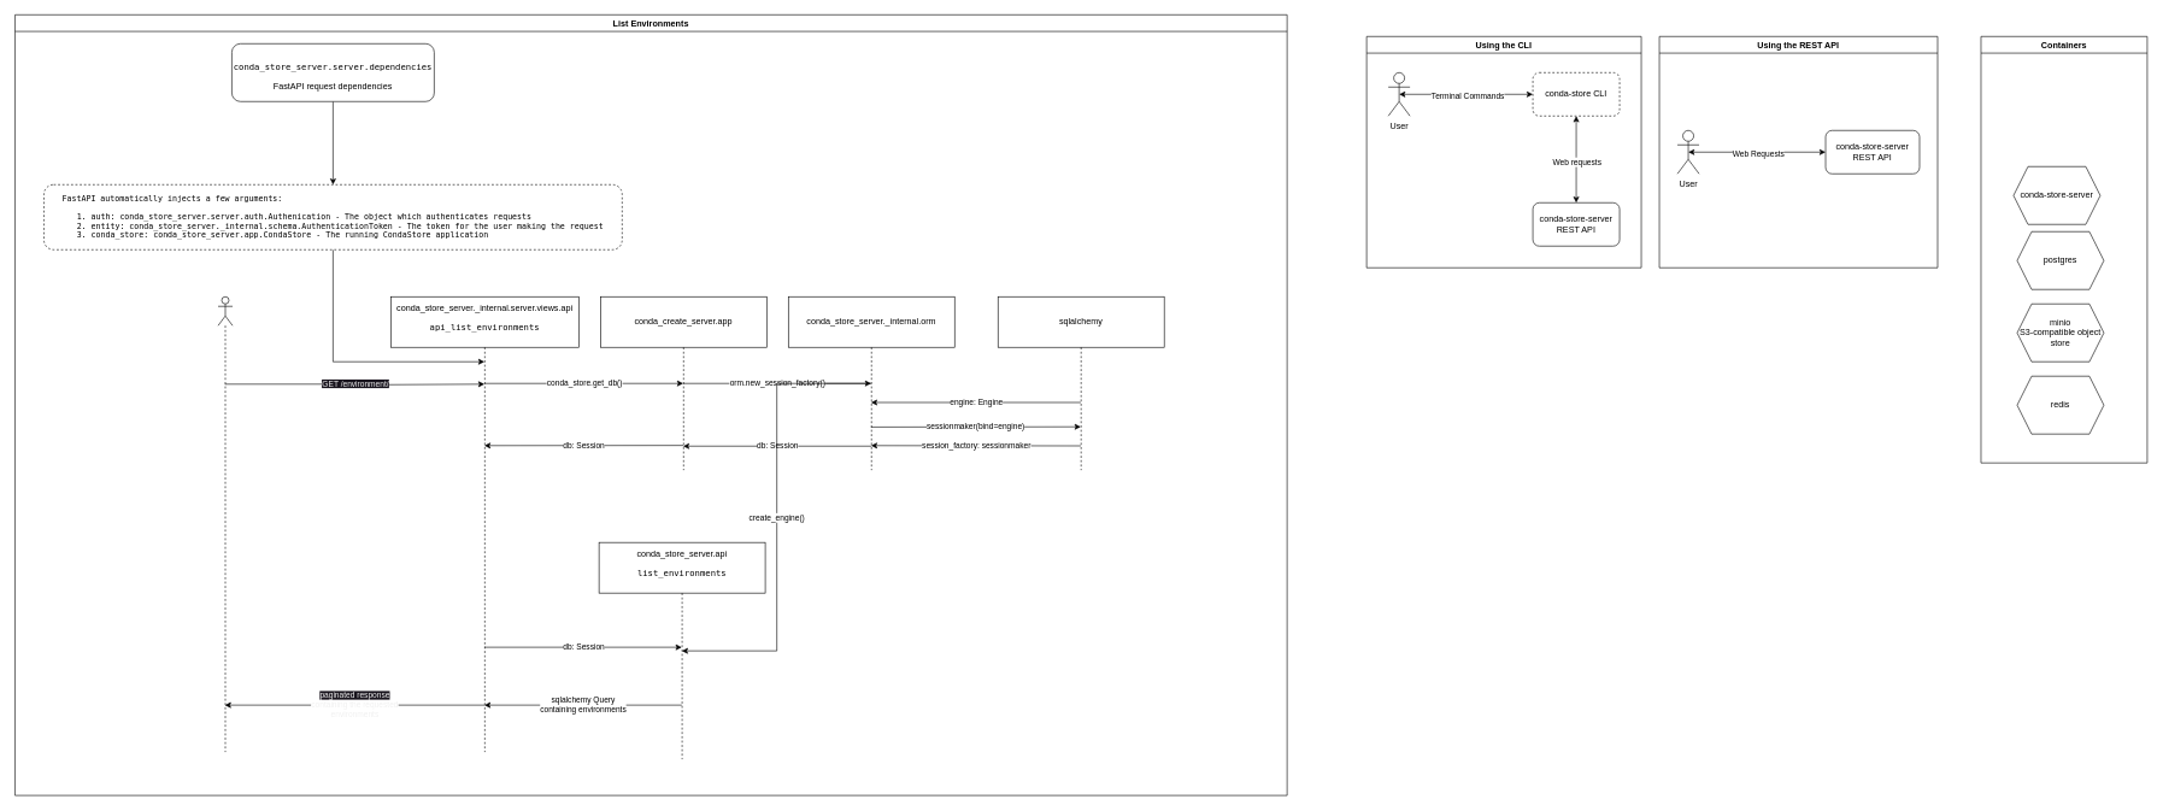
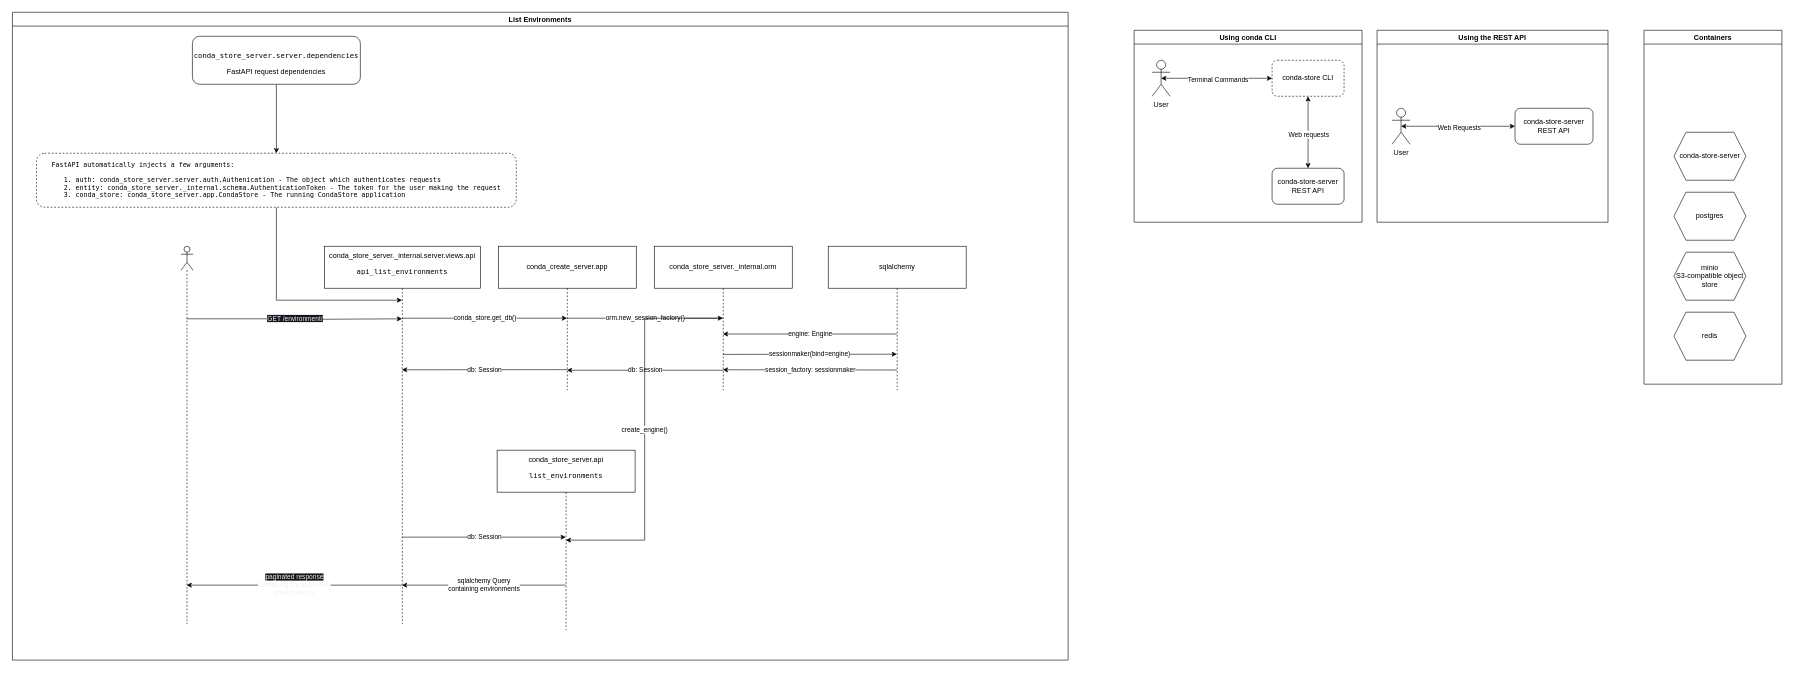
  <mxCell id="0" />
  <mxCell id="1" parent="0" />
  <mxCell id="2" value="Containers" style="swimlane;whiteSpace=wrap;html=1;" vertex="1" parent="1"><mxGeometry x="2740" y="50" width="230" height="590" as="geometry"><mxRectangle x="990" y="270" width="100" height="30" as="alternateBounds" /></mxGeometry></mxCell>
  <mxCell id="3" value="minio&lt;div&gt;S3-compatible object store&lt;/div&gt;" style="shape=hexagon;perimeter=hexagonPerimeter2;whiteSpace=wrap;html=1;fixedSize=1;" vertex="1" parent="2"><mxGeometry x="50" y="370" width="120" height="80" as="geometry" /></mxCell>
  <mxCell id="4" value="postgres" style="shape=hexagon;perimeter=hexagonPerimeter2;whiteSpace=wrap;html=1;fixedSize=1;" vertex="1" parent="2"><mxGeometry x="50" y="270" width="120" height="80" as="geometry" /></mxCell>
- <mxCell id="5" value="conda-store-server" style="shape=hexagon;perimeter=hexagonPerimeter2;whiteSpace=wrap;html=1;fixedSize=1;" vertex="1" parent="2"><mxGeometry x="45" y="180" width="120" height="80" as="geometry" /></mxCell>
+ <mxCell id="5" value="conda-store-server" style="shape=hexagon;perimeter=hexagonPerimeter2;whiteSpace=wrap;html=1;fixedSize=1;" vertex="1" parent="2"><mxGeometry x="50" y="170" width="120" height="80" as="geometry" /></mxCell>
  <mxCell id="6" value="redis" style="shape=hexagon;perimeter=hexagonPerimeter2;whiteSpace=wrap;html=1;fixedSize=1;" vertex="1" parent="2"><mxGeometry x="50" y="470" width="120" height="80" as="geometry" /></mxCell>
  <mxCell id="7" value="Using the REST API" style="swimlane;whiteSpace=wrap;html=1;" vertex="1" parent="1"><mxGeometry x="2295" y="50" width="385" height="320" as="geometry" /></mxCell>
  <mxCell id="8" value="conda-store-server REST API" style="rounded=1;whiteSpace=wrap;html=1;" vertex="1" parent="7"><mxGeometry x="230" y="130" width="130" height="60" as="geometry" /></mxCell>
  <mxCell id="9" style="edgeStyle=orthogonalEdgeStyle;rounded=0;orthogonalLoop=1;jettySize=auto;html=1;entryX=0;entryY=0.5;entryDx=0;entryDy=0;exitX=0.5;exitY=0.5;exitDx=0;exitDy=0;exitPerimeter=0;startArrow=classic;startFill=1;" edge="1" parent="7" source="11" target="8"><mxGeometry relative="1" as="geometry"><mxPoint x="40" y="160.0" as="sourcePoint" /></mxGeometry></mxCell>
  <mxCell id="10" value="Web Requests" style="edgeLabel;html=1;align=center;verticalAlign=middle;resizable=0;points=[];" vertex="1" connectable="0" parent="9"><mxGeometry x="0.011" y="-2" relative="1" as="geometry"><mxPoint as="offset" /></mxGeometry></mxCell>
  <mxCell id="11" value="User" style="shape=umlActor;verticalLabelPosition=bottom;verticalAlign=top;html=1;outlineConnect=0;" vertex="1" parent="7"><mxGeometry x="25" y="130" width="30" height="60" as="geometry" /></mxCell>
- <mxCell id="12" value="Using the CLI" style="swimlane;whiteSpace=wrap;html=1;" vertex="1" parent="1"><mxGeometry x="1890" y="50" width="380" height="320" as="geometry" /></mxCell>
+ <mxCell id="12" value="Using conda CLI" style="swimlane;whiteSpace=wrap;html=1;" vertex="1" parent="1"><mxGeometry x="1890" y="50" width="380" height="320" as="geometry" /></mxCell>
  <mxCell id="13" value="conda-store-server REST API" style="rounded=1;whiteSpace=wrap;html=1;" vertex="1" parent="12"><mxGeometry x="230" y="230" width="120" height="60" as="geometry" /></mxCell>
  <mxCell id="14" value="conda-store CLI" style="rounded=1;whiteSpace=wrap;html=1;dashed=1;" vertex="1" parent="12"><mxGeometry x="230" y="50" width="120" height="60" as="geometry" /></mxCell>
  <mxCell id="15" style="edgeStyle=orthogonalEdgeStyle;rounded=0;orthogonalLoop=1;jettySize=auto;html=1;entryX=0;entryY=0.5;entryDx=0;entryDy=0;exitX=0.5;exitY=0.5;exitDx=0;exitDy=0;exitPerimeter=0;strokeColor=default;startArrow=classic;startFill=1;" edge="1" parent="12" source="17" target="14"><mxGeometry relative="1" as="geometry"><mxPoint x="70" y="100" as="sourcePoint" /></mxGeometry></mxCell>
  <mxCell id="16" value="Terminal Commands" style="edgeLabel;html=1;align=center;verticalAlign=middle;resizable=0;points=[];" vertex="1" connectable="0" parent="15"><mxGeometry x="0.011" y="-2" relative="1" as="geometry"><mxPoint as="offset" /></mxGeometry></mxCell>
  <mxCell id="17" value="User" style="shape=umlActor;verticalLabelPosition=bottom;verticalAlign=top;html=1;outlineConnect=0;" vertex="1" parent="12"><mxGeometry x="30" y="50" width="30" height="60" as="geometry" /></mxCell>
  <mxCell id="18" value="" style="endArrow=classic;startArrow=classic;html=1;rounded=0;entryX=0.5;entryY=1;entryDx=0;entryDy=0;exitX=0.5;exitY=0;exitDx=0;exitDy=0;" edge="1" parent="12" source="13" target="14"><mxGeometry width="50" height="50" relative="1" as="geometry"><mxPoint x="410" y="200" as="sourcePoint" /><mxPoint x="460" y="150" as="targetPoint" /></mxGeometry></mxCell>
  <mxCell id="19" value="Web requests" style="edgeLabel;html=1;align=center;verticalAlign=middle;resizable=0;points=[];" vertex="1" connectable="0" parent="18"><mxGeometry x="-0.149" relative="1" as="geometry"><mxPoint y="-6" as="offset" /></mxGeometry></mxCell>
  <mxCell id="20" value="List Environments" style="swimlane;whiteSpace=wrap;html=1;" vertex="1" parent="1"><mxGeometry x="20" width="1760" height="1080" as="geometry" y="20" /></mxCell>
  <mxCell id="21" value="conda_store.get_db()" style="edgeStyle=elbowEdgeStyle;rounded=0;orthogonalLoop=1;jettySize=auto;html=1;elbow=vertical;curved=0;" edge="1" parent="20" source="24" target="27"><mxGeometry relative="1" as="geometry" /></mxCell>
  <mxCell id="22" value="db: Session" style="edgeStyle=elbowEdgeStyle;rounded=0;orthogonalLoop=1;jettySize=auto;html=1;elbow=vertical;curved=0;" edge="1" parent="20" source="24" target="35"><mxGeometry relative="1" as="geometry" /></mxCell>
  <mxCell id="23" value="&lt;span style=&quot;color: rgb(240, 240, 240); font-family: Helvetica; font-size: 11px; font-style: normal; font-variant-ligatures: normal; font-variant-caps: normal; font-weight: 400; letter-spacing: normal; orphans: 2; text-align: center; text-indent: 0px; text-transform: none; widows: 2; word-spacing: 0px; -webkit-text-stroke-width: 0px; white-space: nowrap; background-color: rgb(24, 20, 29); text-decoration-thickness: initial; text-decoration-style: initial; text-decoration-color: initial; display: inline !important; float: none;&quot;&gt;paginated response&lt;/span&gt;&lt;div style=&quot;forced-color-adjust: none; border-color: rgb(0, 0, 0); color: rgb(240, 240, 240); font-family: Helvetica; font-size: 11px; font-style: normal; font-variant-ligatures: normal; font-variant-caps: normal; font-weight: 400; letter-spacing: normal; orphans: 2; text-align: center; text-indent: 0px; text-transform: none; widows: 2; word-spacing: 0px; -webkit-text-stroke-width: 0px; white-space: nowrap; text-decoration-thickness: initial; text-decoration-style: initial; text-decoration-color: initial;&quot;&gt;containing the requested&lt;/div&gt;&lt;div style=&quot;forced-color-adjust: none; border-color: rgb(0, 0, 0); color: rgb(240, 240, 240); font-family: Helvetica; font-size: 11px; font-style: normal; font-variant-ligatures: normal; font-variant-caps: normal; font-weight: 400; letter-spacing: normal; orphans: 2; text-align: center; text-indent: 0px; text-transform: none; widows: 2; word-spacing: 0px; -webkit-text-stroke-width: 0px; white-space: nowrap; text-decoration-thickness: initial; text-decoration-style: initial; text-decoration-color: initial;&quot;&gt;environments&lt;/div&gt;" style="edgeStyle=elbowEdgeStyle;rounded=0;orthogonalLoop=1;jettySize=auto;html=1;elbow=horizontal;curved=0;" edge="1" parent="20"><mxGeometry relative="1" as="geometry"><mxPoint x="649.5" y="955" as="sourcePoint" /><mxPoint x="290.324" y="955" as="targetPoint" /></mxGeometry></mxCell>
  <mxCell id="24" value="conda_store_server._internal.server.views.api&lt;br&gt;&lt;pre&gt;api_list_environments&lt;/pre&gt;" style="shape=umlLifeline;perimeter=lifelinePerimeter;whiteSpace=wrap;html=1;container=1;dropTarget=0;collapsible=0;recursiveResize=0;outlineConnect=0;portConstraint=eastwest;newEdgeStyle={&quot;edgeStyle&quot;:&quot;elbowEdgeStyle&quot;,&quot;elbow&quot;:&quot;vertical&quot;,&quot;curved&quot;:0,&quot;rounded&quot;:0};size=70;" vertex="1" parent="20"><mxGeometry x="520" y="390" width="260" height="630" as="geometry" /></mxCell>
  <mxCell id="25" value="&lt;div&gt;orm.new_session_factory()&lt;/div&gt;" style="edgeStyle=elbowEdgeStyle;rounded=0;orthogonalLoop=1;jettySize=auto;html=1;elbow=vertical;curved=0;" edge="1" parent="20" source="27" target="31"><mxGeometry relative="1" as="geometry" /></mxCell>
  <mxCell id="26" value="db: Session" style="edgeStyle=elbowEdgeStyle;rounded=0;orthogonalLoop=1;jettySize=auto;html=1;elbow=vertical;curved=0;" edge="1" parent="20"><mxGeometry relative="1" as="geometry"><mxPoint x="924.5" y="595.765" as="sourcePoint" /><mxPoint x="649.324" y="595.765" as="targetPoint" /></mxGeometry></mxCell>
  <mxCell id="27" value="conda_create_server.app" style="shape=umlLifeline;perimeter=lifelinePerimeter;whiteSpace=wrap;html=1;container=1;dropTarget=0;collapsible=0;recursiveResize=0;outlineConnect=0;portConstraint=eastwest;newEdgeStyle={&quot;edgeStyle&quot;:&quot;elbowEdgeStyle&quot;,&quot;elbow&quot;:&quot;vertical&quot;,&quot;curved&quot;:0,&quot;rounded&quot;:0};size=70;" vertex="1" parent="20"><mxGeometry x="810" y="390" width="230" height="240" as="geometry" /></mxCell>
  <mxCell id="28" value="db: Session" style="edgeStyle=elbowEdgeStyle;rounded=0;orthogonalLoop=1;jettySize=auto;html=1;elbow=horizontal;curved=0;" edge="1" parent="20"><mxGeometry relative="1" as="geometry"><mxPoint x="1184.5" y="596.765" as="sourcePoint" /><mxPoint x="924.324" y="596.765" as="targetPoint" /></mxGeometry></mxCell>
  <mxCell id="29" value="create_engine()" style="edgeStyle=elbowEdgeStyle;rounded=0;orthogonalLoop=1;jettySize=auto;html=1;elbow=horizontal;curved=0;" edge="1" parent="20" source="31" target="35"><mxGeometry relative="1" as="geometry" /></mxCell>
  <mxCell id="30" value="sessionmaker(bind=engine)" style="edgeStyle=elbowEdgeStyle;rounded=0;orthogonalLoop=1;jettySize=auto;html=1;elbow=vertical;curved=0;" edge="1" parent="20"><mxGeometry relative="1" as="geometry"><mxPoint x="1184.324" y="570.353" as="sourcePoint" /><mxPoint x="1474.5" y="570.353" as="targetPoint" /></mxGeometry></mxCell>
  <mxCell id="31" value="conda_store_server._internal.orm" style="shape=umlLifeline;perimeter=lifelinePerimeter;whiteSpace=wrap;html=1;container=1;dropTarget=0;collapsible=0;recursiveResize=0;outlineConnect=0;portConstraint=eastwest;newEdgeStyle={&quot;edgeStyle&quot;:&quot;elbowEdgeStyle&quot;,&quot;elbow&quot;:&quot;vertical&quot;,&quot;curved&quot;:0,&quot;rounded&quot;:0};size=70;" vertex="1" parent="20"><mxGeometry x="1070" y="390" width="230" height="240" as="geometry" /></mxCell>
  <mxCell id="32" value="&lt;span style=&quot;color: rgb(240, 240, 240); font-family: Helvetica; font-size: 11px; font-style: normal; font-variant-ligatures: normal; font-variant-caps: normal; font-weight: 400; letter-spacing: normal; orphans: 2; text-align: center; text-indent: 0px; text-transform: none; widows: 2; word-spacing: 0px; -webkit-text-stroke-width: 0px; white-space: nowrap; background-color: rgb(24, 20, 29); text-decoration-thickness: initial; text-decoration-style: initial; text-decoration-color: initial; display: inline !important; float: none;&quot;&gt;GET /environment/&lt;/span&gt;" style="edgeStyle=orthogonalEdgeStyle;rounded=0;orthogonalLoop=1;jettySize=auto;html=1;curved=0;" edge="1" parent="20" source="33"><mxGeometry relative="1" as="geometry"><mxPoint x="390.324" y="511" as="sourcePoint" /><mxPoint x="649.5" y="511" as="targetPoint" /><Array as="points"><mxPoint x="475" y="511" /><mxPoint x="649" y="512" /></Array></mxGeometry></mxCell>
  <mxCell id="33" value="" style="shape=umlLifeline;perimeter=lifelinePerimeter;whiteSpace=wrap;html=1;container=1;dropTarget=0;collapsible=0;recursiveResize=0;outlineConnect=0;portConstraint=eastwest;newEdgeStyle={&quot;curved&quot;:0,&quot;rounded&quot;:0};participant=umlActor;" vertex="1" parent="20"><mxGeometry x="281" y="390" width="20" height="630" as="geometry" /></mxCell>
  <mxCell id="34" value="sqlalchemy Query&lt;div&gt;containing environments&lt;/div&gt;" style="edgeStyle=elbowEdgeStyle;rounded=0;orthogonalLoop=1;jettySize=auto;html=1;elbow=vertical;curved=0;" edge="1" parent="20" source="35"><mxGeometry relative="1" as="geometry"><mxPoint x="934.5" y="955.059" as="sourcePoint" /><mxPoint x="649.324" y="955.059" as="targetPoint" /></mxGeometry></mxCell>
  <mxCell id="35" value="conda_store_server.api&lt;br&gt;&lt;pre&gt;list_environments&lt;/pre&gt;" style="shape=umlLifeline;perimeter=lifelinePerimeter;whiteSpace=wrap;html=1;container=1;dropTarget=0;collapsible=0;recursiveResize=0;outlineConnect=0;portConstraint=eastwest;newEdgeStyle={&quot;edgeStyle&quot;:&quot;elbowEdgeStyle&quot;,&quot;elbow&quot;:&quot;vertical&quot;,&quot;curved&quot;:0,&quot;rounded&quot;:0};size=70;" vertex="1" parent="20"><mxGeometry x="808" y="730" width="230" height="300" as="geometry" /></mxCell>
  <mxCell id="36" value="&lt;pre&gt;&lt;p&gt;&lt;br&gt;&lt;/p&gt;&lt;/pre&gt;" style="edgeStyle=orthogonalEdgeStyle;rounded=0;orthogonalLoop=1;jettySize=auto;html=1;exitX=0.5;exitY=1;exitDx=0;exitDy=0;align=left;" edge="1" parent="20" source="39" target="24"><mxGeometry x="-0.11" y="-390" relative="1" as="geometry"><mxPoint x="475" y="467" as="targetPoint" /><mxPoint as="offset" /><Array as="points"><mxPoint x="440" y="480" /></Array></mxGeometry></mxCell>
  <mxCell id="37" style="edgeStyle=orthogonalEdgeStyle;rounded=0;orthogonalLoop=1;jettySize=auto;html=1;" edge="1" parent="20" source="38" target="39"><mxGeometry relative="1" as="geometry" /></mxCell>
  <mxCell id="38" value="&lt;pre&gt;conda_store_server.server.dependencies&lt;/pre&gt;&lt;div&gt;FastAPI request dependencies&lt;/div&gt;" style="rounded=1;whiteSpace=wrap;html=1;" vertex="1" parent="20"><mxGeometry x="300" y="40" width="280" height="80" as="geometry" /></mxCell>
  <mxCell id="39" value="&lt;pre style=&quot;font-size: 11px; text-align: left;&quot;&gt;&lt;p&gt;FastAPI automatically injects a few arguments:&lt;/p&gt;&lt;ol&gt;&lt;li&gt;auth: conda_store_server.server.auth.Authenication - The object which authenticates requests&lt;/li&gt;&lt;li&gt;entity: conda_store_server._internal.schema.AuthenticationToken - The token for the user making the request&lt;/li&gt;&lt;li&gt;conda_store: conda_store_server.app.CondaStore - The running CondaStore application&lt;/li&gt;&lt;/ol&gt;&lt;/pre&gt;" style="rounded=1;whiteSpace=wrap;html=1;glass=0;strokeColor=default;dashed=1;" vertex="1" parent="20"><mxGeometry x="40" y="235" width="800" height="90" as="geometry" /></mxCell>
  <mxCell id="40" value="engine: Engine" style="edgeStyle=elbowEdgeStyle;rounded=0;orthogonalLoop=1;jettySize=auto;html=1;elbow=horizontal;curved=0;" edge="1" parent="20"><mxGeometry relative="1" as="geometry"><mxPoint x="1474.5" y="536.353" as="sourcePoint" /><mxPoint x="1184.324" y="536.353" as="targetPoint" /></mxGeometry></mxCell>
  <mxCell id="41" value="session_factory: sessionmaker" style="edgeStyle=elbowEdgeStyle;rounded=0;orthogonalLoop=1;jettySize=auto;html=1;elbow=vertical;curved=0;" edge="1" parent="20"><mxGeometry relative="1" as="geometry"><mxPoint x="1474.5" y="596.353" as="sourcePoint" /><mxPoint x="1184.324" y="596.353" as="targetPoint" /></mxGeometry></mxCell>
  <mxCell id="42" value="sqlalchemy" style="shape=umlLifeline;perimeter=lifelinePerimeter;whiteSpace=wrap;html=1;container=1;dropTarget=0;collapsible=0;recursiveResize=0;outlineConnect=0;portConstraint=eastwest;newEdgeStyle={&quot;edgeStyle&quot;:&quot;elbowEdgeStyle&quot;,&quot;elbow&quot;:&quot;vertical&quot;,&quot;curved&quot;:0,&quot;rounded&quot;:0};size=70;direction=east;" vertex="1" parent="20"><mxGeometry x="1360" y="390" width="230" height="240" as="geometry" /></mxCell>
